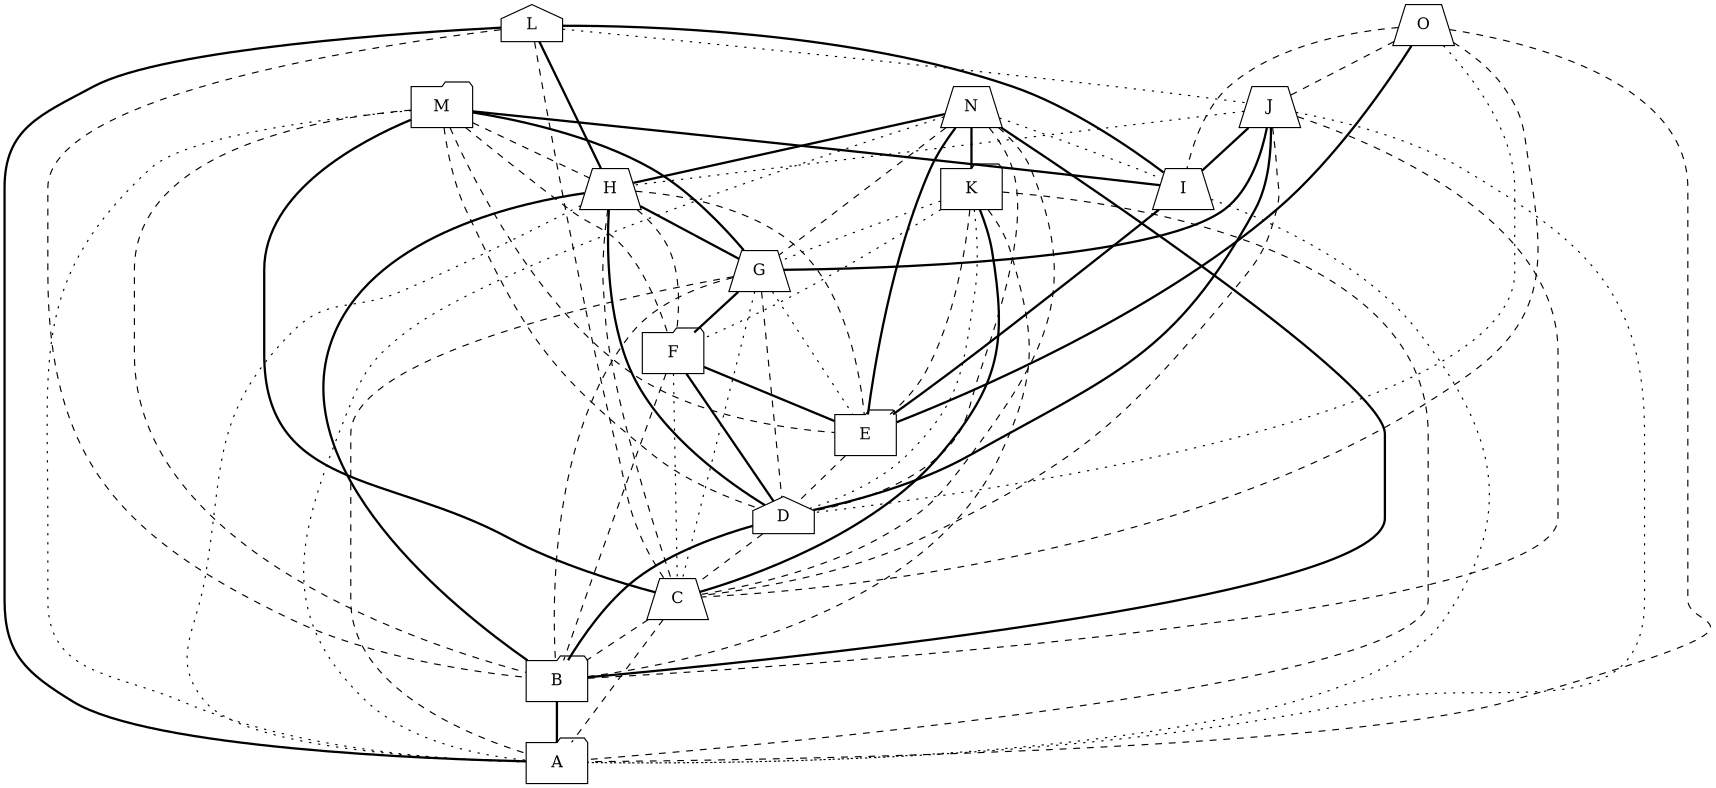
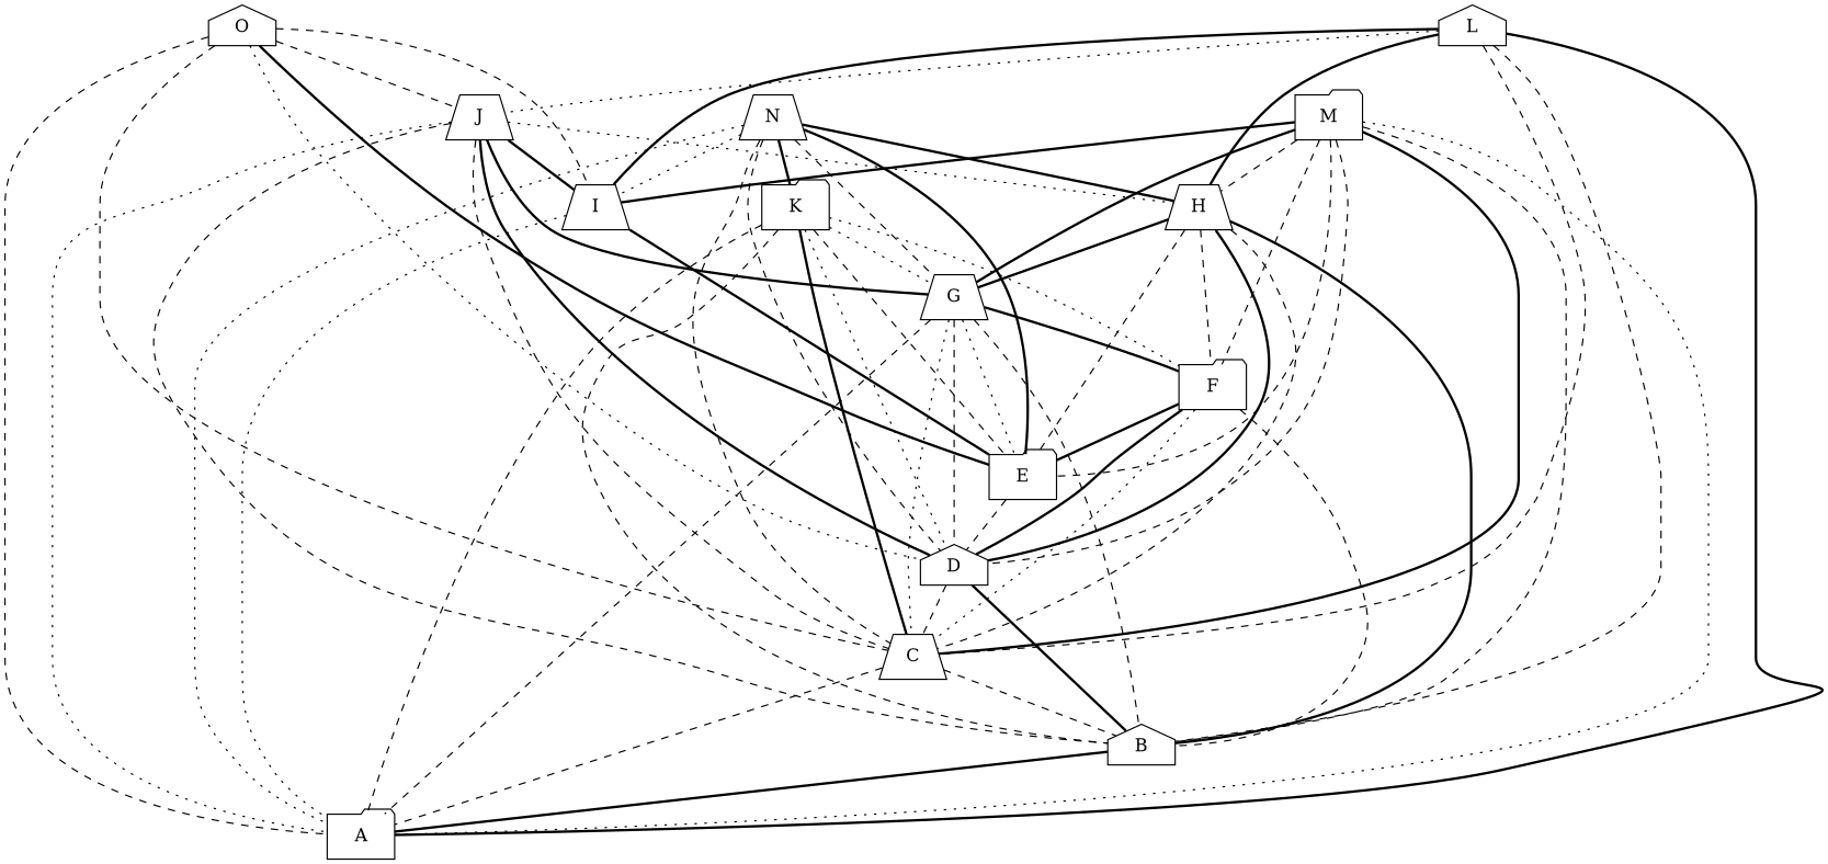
  graph {
    node [shape=trapezium]
    edge [style=dashed]
-   B [shape=folder]
+   B [shape=house]
    A [shape=folder]
    C
    D [shape=house]
    E [shape=folder]
    F [shape=folder]
    G
    H
    I
    J
    K [shape=folder]
    L [shape=house]
    M [shape=folder]
    N
-   O
+   O [shape=house]
    B -- A [style=bold]
    C -- B
    C -- A
    D -- B [style=bold]
    D -- C
    E -- D
    F -- B
    F -- C [style=dotted]
    F -- D [style=bold]
    F -- E [style=bold]
    G -- B
    G -- A
    G -- C [style=dotted]
    G -- D
    G -- E [style=dotted]
    G -- F [style=bold]
    H -- B [style=bold]
-   H -- A [style=dotted]
    H -- C
    H -- D [style=bold]
    H -- E
    H -- F
    H -- G [style=bold]
    I -- A [style=dotted]
    I -- E [style=bold]
    J -- B
    J -- A [style=dotted]
    J -- C
    J -- D [style=bold]
    J -- G [style=bold]
    J -- H [style=dotted]
    J -- I [style=bold]
    K -- B
    K -- A
    K -- C [style=bold]
    K -- D [style=dotted]
    K -- E
    K -- F [style=dotted]
    K -- G [style=dotted]
    L -- B
    L -- A [style=bold]
    L -- C
    L -- H [style=bold]
    L -- I [style=bold]
    L -- J [style=dotted]
    M -- B
    M -- A [style=dotted]
    M -- C [style=bold]
    M -- D
    M -- E
    M -- F
    M -- G [style=bold]
    M -- H
    M -- I [style=bold]
-   N -- B [style=bold]
    N -- A [style=dotted]
    N -- C
    N -- D
    N -- E [style=bold]
    N -- G
    N -- H [style=bold]
    N -- I [style=dotted]
    N -- K [style=bold]
    O -- A
    O -- C
    O -- D [style=dotted]
    O -- E [style=bold]
    O -- I
    O -- J
  }
